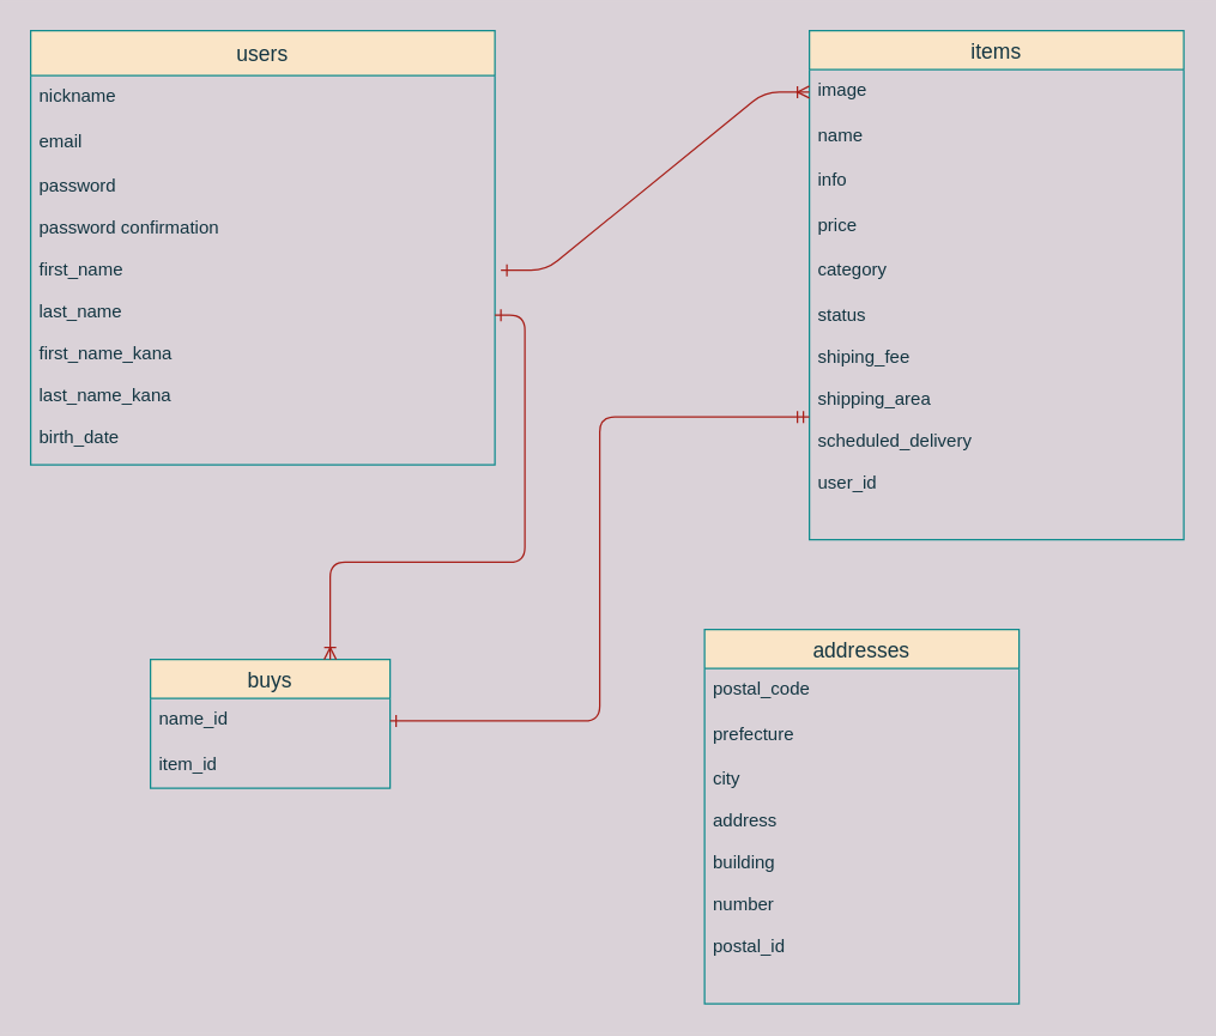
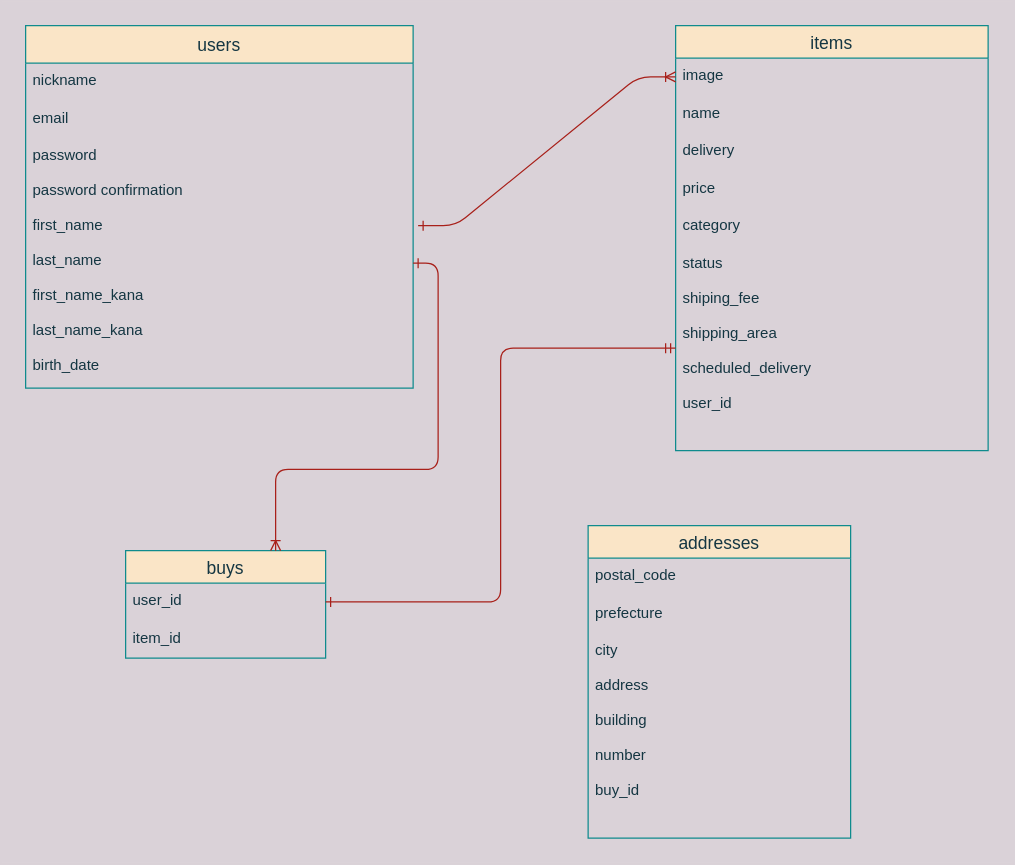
  <mxCell id="0" />
  <mxCell id="1" parent="0" />
  <mxCell id="2" value="users" style="swimlane;fontStyle=0;childLayout=stackLayout;horizontal=1;startSize=30;horizontalStack=0;resizeParent=1;resizeParentMax=0;resizeLast=0;collapsible=1;marginBottom=0;align=center;fontSize=14;fillColor=#FAE5C7;strokeColor=#0F8B8D;fontColor=#143642;" vertex="1" parent="1"><mxGeometry y="20" width="310" height="290" as="geometry" x="20" /></mxCell>
  <mxCell id="3" value="nickname" style="text;strokeColor=none;fillColor=none;spacingLeft=4;spacingRight=4;overflow=hidden;rotatable=0;points=[[0,0.5],[1,0.5]];portConstraint=eastwest;fontSize=12;fontColor=#143642;" vertex="1" parent="2"><mxGeometry y="30" width="310" height="30" as="geometry" /></mxCell>
  <mxCell id="4" value="email" style="text;strokeColor=none;fillColor=none;spacingLeft=4;spacingRight=4;overflow=hidden;rotatable=0;points=[[0,0.5],[1,0.5]];portConstraint=eastwest;fontSize=12;fontColor=#143642;" vertex="1" parent="2"><mxGeometry y="60" width="310" height="30" as="geometry" /></mxCell>
  <mxCell id="5" value="password&#10;&#10;password confirmation&#10;&#10;first_name&#10;&#10;last_name&#10;&#10;first_name_kana&#10;&#10;last_name_kana&#10;&#10;birth_date&#10;&#10;&#10;&#10;&#10;&#10;&#10; &#10;" style="text;strokeColor=none;fillColor=none;spacingLeft=4;spacingRight=4;overflow=hidden;rotatable=0;points=[[0,0.5],[1,0.5]];portConstraint=eastwest;fontSize=12;fontColor=#143642;" vertex="1" parent="2"><mxGeometry y="90" width="310" height="200" as="geometry" /></mxCell>
  <mxCell id="6" value="items" style="swimlane;fontStyle=0;childLayout=stackLayout;horizontal=1;startSize=26;horizontalStack=0;resizeParent=1;resizeParentMax=0;resizeLast=0;collapsible=1;marginBottom=0;align=center;fontSize=14;fillColor=#FAE5C7;strokeColor=#0F8B8D;fontColor=#143642;" vertex="1" parent="1"><mxGeometry x="540" y="20" width="250" height="340" as="geometry" /></mxCell>
  <mxCell id="7" value="image&#10;&#10;&#10;&#10;&#10;&#10;" style="text;strokeColor=none;fillColor=none;spacingLeft=4;spacingRight=4;overflow=hidden;rotatable=0;points=[[0,0.5],[1,0.5]];portConstraint=eastwest;fontSize=12;fontColor=#143642;" vertex="1" parent="6"><mxGeometry y="26" width="250" height="30" as="geometry" /></mxCell>
  <mxCell id="8" value="name&#10;&#10;" style="text;strokeColor=none;fillColor=none;spacingLeft=4;spacingRight=4;overflow=hidden;rotatable=0;points=[[0,0.5],[1,0.5]];portConstraint=eastwest;fontSize=12;fontColor=#143642;" vertex="1" parent="6"><mxGeometry y="56" width="250" height="30" as="geometry" /></mxCell>
- <mxCell id="9" value="info" style="text;strokeColor=none;fillColor=none;spacingLeft=4;spacingRight=4;overflow=hidden;rotatable=0;points=[[0,0.5],[1,0.5]];portConstraint=eastwest;fontSize=12;fontColor=#143642;" vertex="1" parent="6"><mxGeometry y="86" width="250" height="30" as="geometry" /></mxCell>
+ <mxCell id="9" value="delivery" style="text;strokeColor=none;fillColor=none;spacingLeft=4;spacingRight=4;overflow=hidden;rotatable=0;points=[[0,0.5],[1,0.5]];portConstraint=eastwest;fontSize=12;fontColor=#143642;" vertex="1" parent="6"><mxGeometry y="86" width="250" height="30" as="geometry" /></mxCell>
  <mxCell id="10" value="price" style="text;strokeColor=none;fillColor=none;spacingLeft=4;spacingRight=4;overflow=hidden;rotatable=0;points=[[0,0.5],[1,0.5]];portConstraint=eastwest;fontSize=12;fontColor=#143642;" vertex="1" parent="6"><mxGeometry y="116" width="250" height="30" as="geometry" /></mxCell>
  <mxCell id="11" value="category&#10;" style="text;strokeColor=none;fillColor=none;spacingLeft=4;spacingRight=4;overflow=hidden;rotatable=0;points=[[0,0.5],[1,0.5]];portConstraint=eastwest;fontSize=12;fontColor=#143642;" vertex="1" parent="6"><mxGeometry y="146" width="250" height="30" as="geometry" /></mxCell>
  <mxCell id="12" value="status&#10;&#10;shiping_fee&#10;&#10;shipping_area&#10;&#10;scheduled_delivery&#10;&#10;user_id" style="text;strokeColor=none;fillColor=none;spacingLeft=4;spacingRight=4;overflow=hidden;rotatable=0;points=[[0,0.5],[1,0.5]];portConstraint=eastwest;fontSize=12;fontColor=#143642;" vertex="1" parent="6"><mxGeometry y="176" width="250" height="164" as="geometry" /></mxCell>
  <mxCell id="13" value="buys" style="swimlane;fontStyle=0;childLayout=stackLayout;horizontal=1;startSize=26;horizontalStack=0;resizeParent=1;resizeParentMax=0;resizeLast=0;collapsible=1;marginBottom=0;align=center;fontSize=14;fillColor=#FAE5C7;strokeColor=#0F8B8D;fontColor=#143642;" vertex="1" parent="1"><mxGeometry x="100" y="440" width="160" height="86" as="geometry" /></mxCell>
- <mxCell id="14" value="name_id" style="text;strokeColor=none;fillColor=none;spacingLeft=4;spacingRight=4;overflow=hidden;rotatable=0;points=[[0,0.5],[1,0.5]];portConstraint=eastwest;fontSize=12;fontColor=#143642;" vertex="1" parent="13"><mxGeometry y="26" width="160" height="30" as="geometry" /></mxCell>
+ <mxCell id="14" value="user_id" style="text;strokeColor=none;fillColor=none;spacingLeft=4;spacingRight=4;overflow=hidden;rotatable=0;points=[[0,0.5],[1,0.5]];portConstraint=eastwest;fontSize=12;fontColor=#143642;" vertex="1" parent="13"><mxGeometry y="26" width="160" height="30" as="geometry" /></mxCell>
  <mxCell id="15" value="item_id" style="text;strokeColor=none;fillColor=none;spacingLeft=4;spacingRight=4;overflow=hidden;rotatable=0;points=[[0,0.5],[1,0.5]];portConstraint=eastwest;fontSize=12;fontColor=#143642;" vertex="1" parent="13"><mxGeometry y="56" width="160" height="30" as="geometry" /></mxCell>
  <mxCell id="16" value="addresses" style="swimlane;fontStyle=0;childLayout=stackLayout;horizontal=1;startSize=26;horizontalStack=0;resizeParent=1;resizeParentMax=0;resizeLast=0;collapsible=1;marginBottom=0;align=center;fontSize=14;fillColor=#FAE5C7;strokeColor=#0F8B8D;fontColor=#143642;" vertex="1" parent="1"><mxGeometry x="470" y="420" width="210" height="250" as="geometry" /></mxCell>
  <mxCell id="17" value="postal_code&#10; &#10;&#10;" style="text;strokeColor=none;fillColor=none;spacingLeft=4;spacingRight=4;overflow=hidden;rotatable=0;points=[[0,0.5],[1,0.5]];portConstraint=eastwest;fontSize=12;fontColor=#143642;" vertex="1" parent="16"><mxGeometry y="26" width="210" height="30" as="geometry" /></mxCell>
  <mxCell id="18" value="prefecture" style="text;strokeColor=none;fillColor=none;spacingLeft=4;spacingRight=4;overflow=hidden;rotatable=0;points=[[0,0.5],[1,0.5]];portConstraint=eastwest;fontSize=12;fontColor=#143642;" vertex="1" parent="16"><mxGeometry y="56" width="210" height="30" as="geometry" /></mxCell>
- <mxCell id="19" value="city&#10;&#10;address&#10;&#10;building&#10;&#10;number&#10;&#10;postal_id" style="text;strokeColor=none;fillColor=none;spacingLeft=4;spacingRight=4;overflow=hidden;rotatable=0;points=[[0,0.5],[1,0.5]];portConstraint=eastwest;fontSize=12;fontColor=#143642;" vertex="1" parent="16"><mxGeometry y="86" width="210" height="164" as="geometry" /></mxCell>
+ <mxCell id="19" value="city&#10;&#10;address&#10;&#10;building&#10;&#10;number&#10;&#10;buy_id" style="text;strokeColor=none;fillColor=none;spacingLeft=4;spacingRight=4;overflow=hidden;rotatable=0;points=[[0,0.5],[1,0.5]];portConstraint=eastwest;fontSize=12;fontColor=#143642;" vertex="1" parent="16"><mxGeometry y="86" width="210" height="164" as="geometry" /></mxCell>
  <mxCell id="20" value="" style="edgeStyle=entityRelationEdgeStyle;fontSize=12;html=1;endArrow=ERoneToMany;endFill=0;strokeColor=#A8201A;fillColor=#FAE5C7;startArrow=ERone;startFill=0;" edge="1" parent="1" target="7"><mxGeometry width="100" height="100" relative="1" as="geometry"><mxPoint x="334" y="180" as="sourcePoint" /><mxPoint x="434" y="80" as="targetPoint" /></mxGeometry></mxCell>
  <mxCell id="21" style="edgeStyle=orthogonalEdgeStyle;rounded=1;sketch=0;orthogonalLoop=1;jettySize=auto;html=1;entryX=0.75;entryY=0;entryDx=0;entryDy=0;startArrow=ERone;startFill=0;endArrow=ERoneToMany;endFill=0;strokeColor=#A8201A;fillColor=#FAE5C7;fontColor=#143642;" edge="1" parent="1" source="5" target="13"><mxGeometry relative="1" as="geometry" /></mxCell>
  <mxCell id="22" style="edgeStyle=orthogonalEdgeStyle;rounded=1;sketch=0;orthogonalLoop=1;jettySize=auto;html=1;startArrow=ERone;startFill=0;endArrow=ERmandOne;endFill=0;strokeColor=#A8201A;fillColor=#FAE5C7;fontColor=#143642;" edge="1" parent="1" source="14" target="12"><mxGeometry relative="1" as="geometry" /></mxCell>
